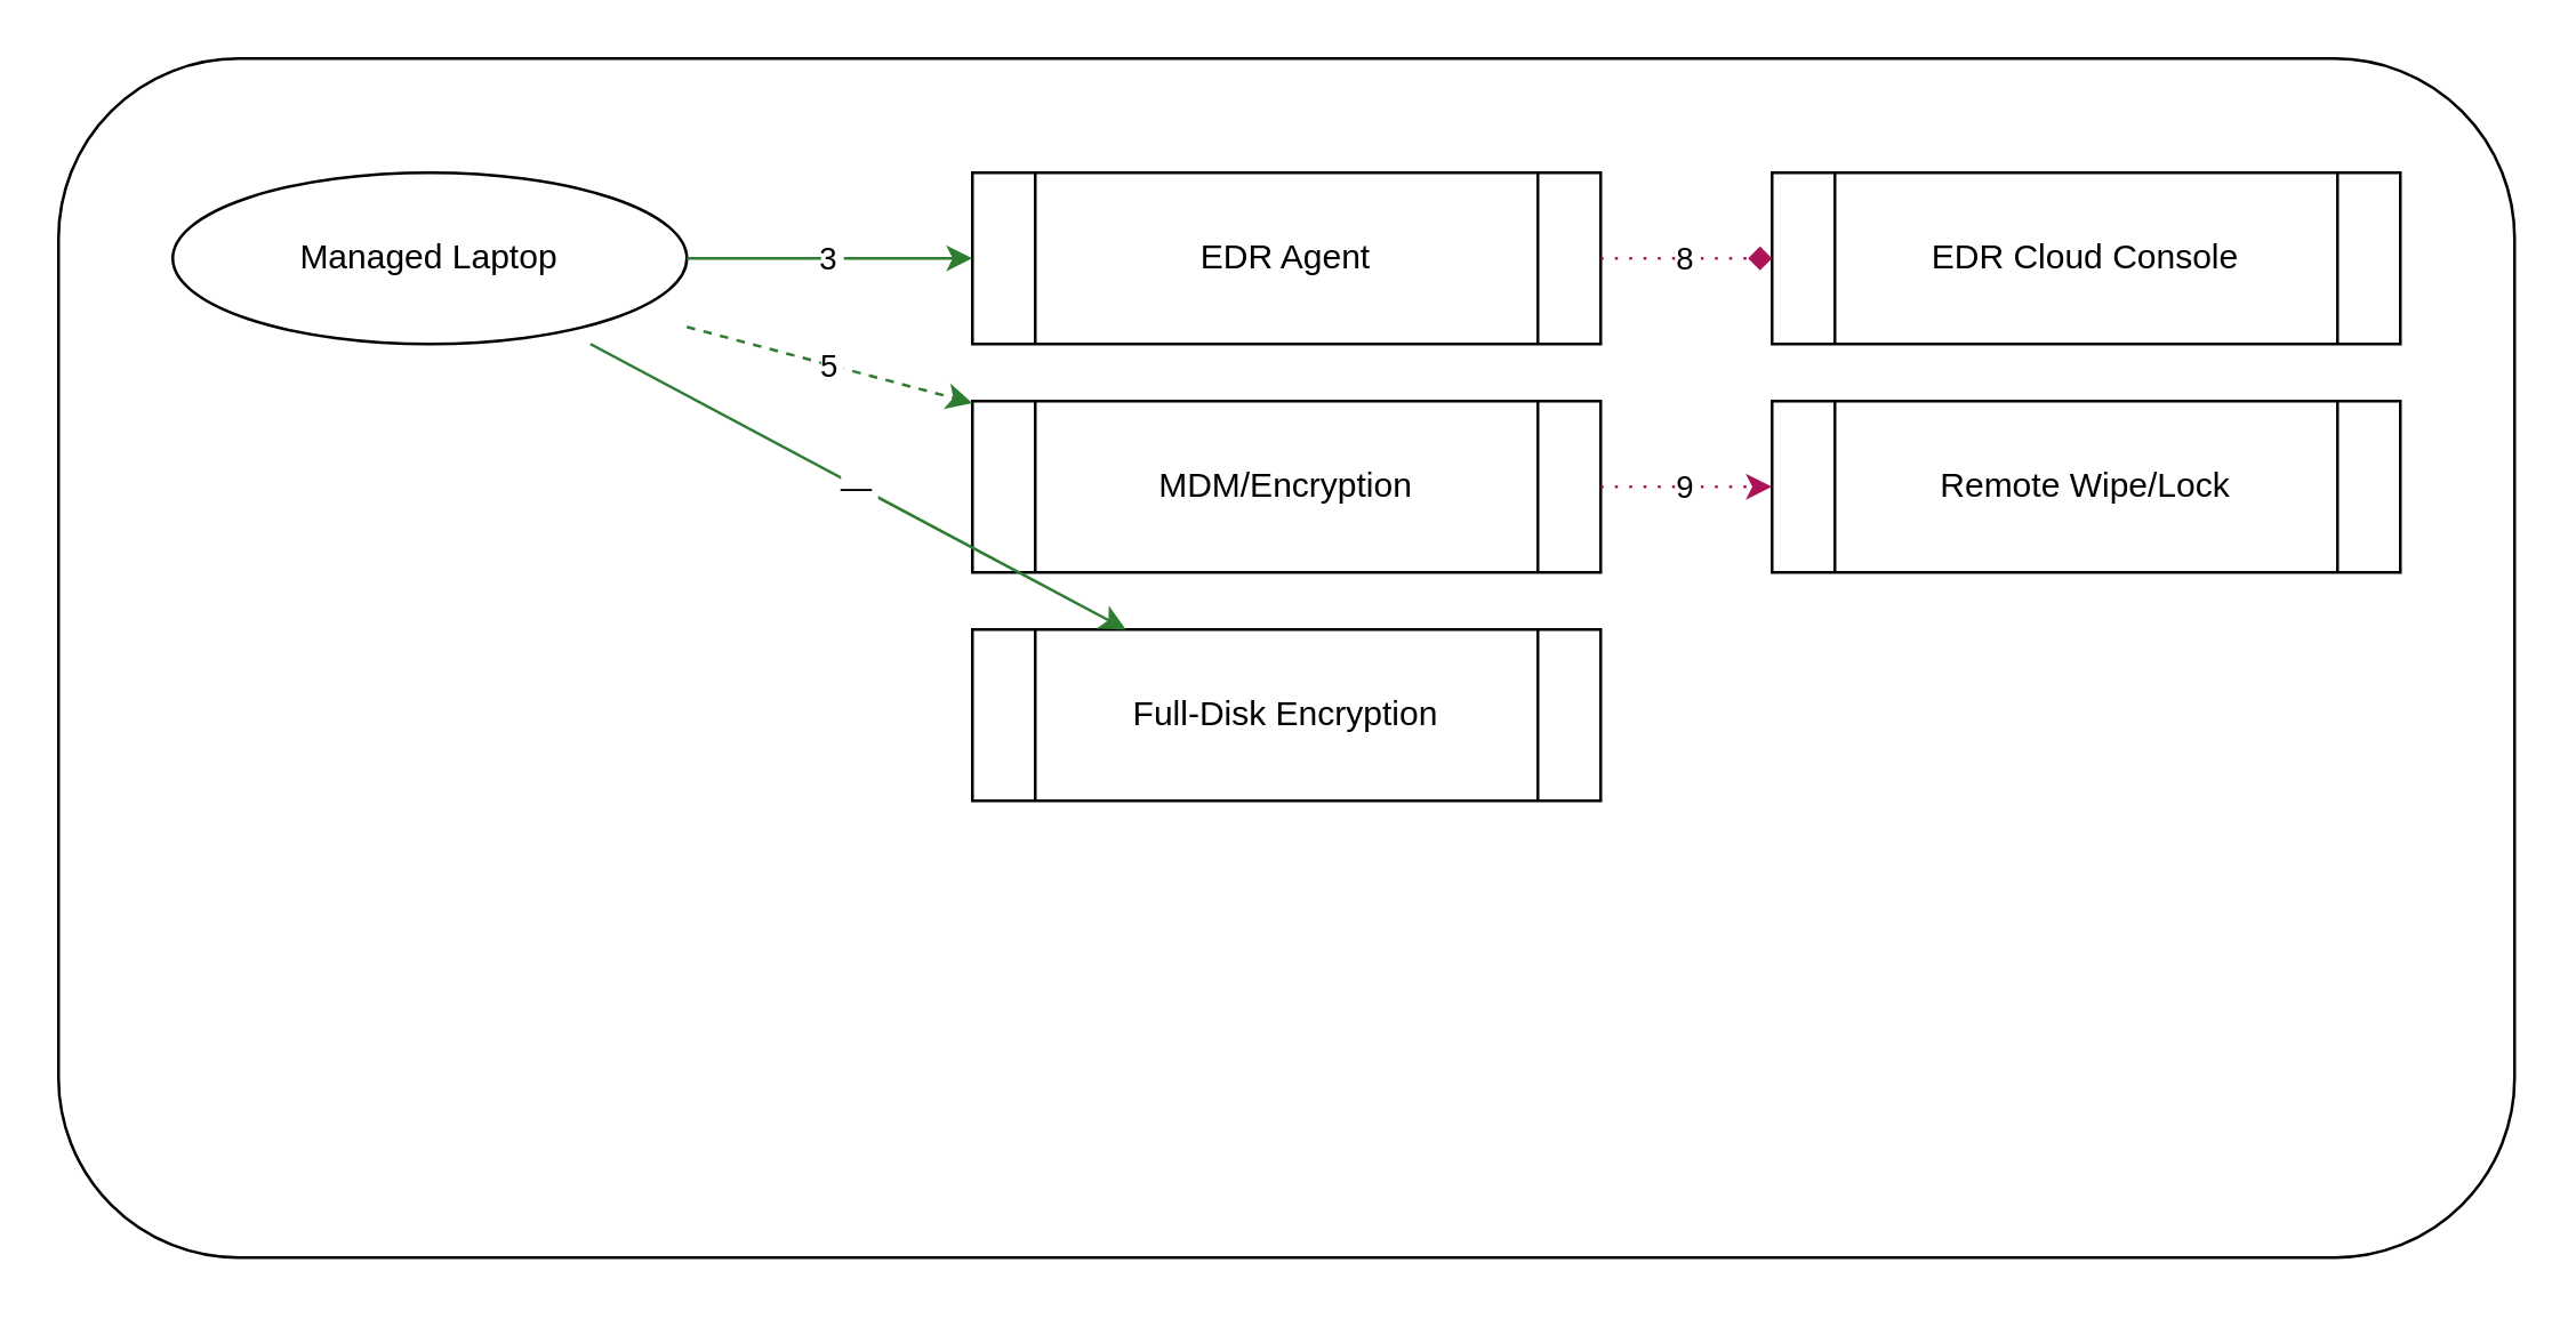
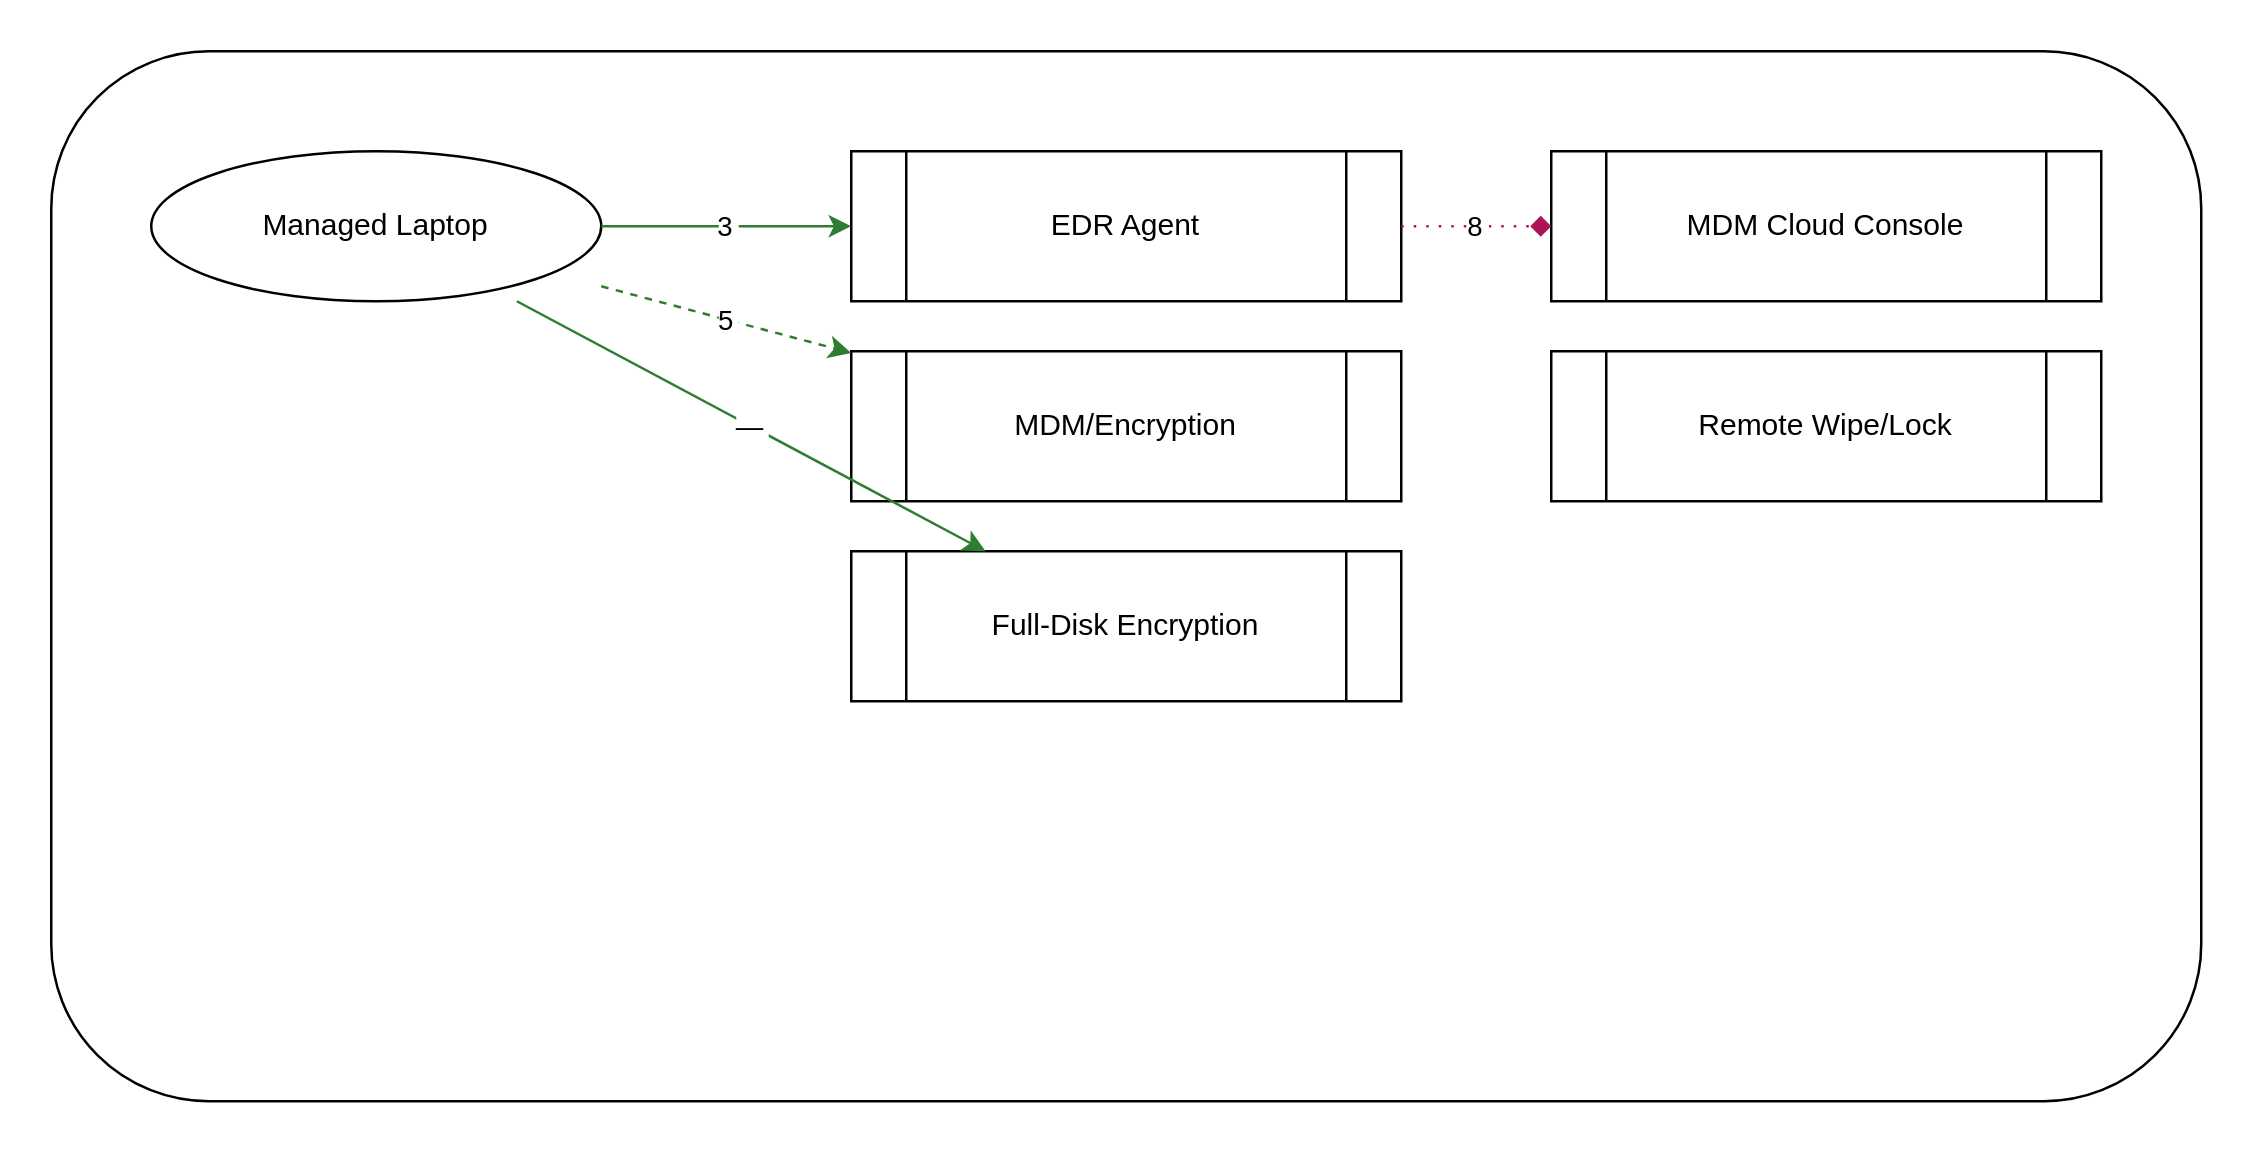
  <mxCell id="0" />
  <mxCell id="1" parent="0" />
  <mxCell id="2" value="Endpoint Security &amp; Management" style="rounded=1;whiteSpace=wrap;html=1;strokeColor:#2e7d32;fillColor:#e8f5e9;" vertex="1" parent="1"><mxGeometry x="20" y="20" width="860" height="420" as="geometry" /></mxCell>
  <mxCell id="3" value="Managed Laptop" style="shape=ellipse;whiteSpace=wrap;html=1;strokeColor:#666;fillColor:#fff;" vertex="1" parent="1"><mxGeometry x="60" y="60" width="180" height="60" as="geometry" /></mxCell>
  <mxCell id="4" value="EDR Agent" style="shape=process;whiteSpace=wrap;html=1;strokeColor:#2e7d32;fillColor:#d9f1dc;" vertex="1" parent="1"><mxGeometry x="340" y="60" width="220" height="60" as="geometry" /></mxCell>
  <mxCell id="5" value="MDM/Encryption" style="shape=process;whiteSpace=wrap;html=1;strokeColor:#2e7d32;fillColor:#d9f1dc;" vertex="1" parent="1"><mxGeometry x="340" y="140" width="220" height="60" as="geometry" /></mxCell>
  <mxCell id="6" value="Full‑Disk Encryption" style="shape=process;whiteSpace=wrap;html=1;strokeColor:#2e7d32;fillColor:#d9f1dc;" vertex="1" parent="1"><mxGeometry x="340" y="220" width="220" height="60" as="geometry" /></mxCell>
- <mxCell id="7" value="EDR Cloud Console" style="shape=process;whiteSpace=wrap;html=1;strokeColor:#ad1457;fillColor:#fce4ec;" vertex="1" parent="1"><mxGeometry x="620" y="60" width="220" height="60" as="geometry" /></mxCell>
+ <mxCell id="7" value="MDM Cloud Console" style="shape=process;whiteSpace=wrap;html=1;strokeColor:#ad1457;fillColor:#fce4ec;" vertex="1" parent="1"><mxGeometry x="620" y="60" width="220" height="60" as="geometry" /></mxCell>
  <mxCell id="8" value="Remote Wipe/Lock" style="shape=process;whiteSpace=wrap;html=1;strokeColor:#ad1457;fillColor:#fce4ec;" vertex="1" parent="1"><mxGeometry x="620" y="140" width="220" height="60" as="geometry" /></mxCell>
  <mxCell id="9" edge="1" parent="1" source="3" target="4" value="3" style="dashed=0;endArrow=classic;strokeColor=#2e7d32;"><mxGeometry relative="1" as="geometry" /></mxCell>
  <mxCell id="10" edge="1" parent="1" source="3" target="5" value="5" style="dashed=1;endArrow=classic;strokeColor=#2e7d32;"><mxGeometry relative="1" as="geometry" /></mxCell>
  <mxCell id="11" edge="1" parent="1" source="3" target="6" value="—" style="endArrow=classic;strokeColor=#2e7d32;"><mxGeometry relative="1" as="geometry" /></mxCell>
  <mxCell id="12" edge="1" parent="1" source="4" target="7" value="8" style="dashed=1;dashPattern=1 4;endArrow=diamond;strokeColor=#ad1457;"><mxGeometry relative="1" as="geometry" /></mxCell>
- <mxCell id="13" edge="1" parent="1" source="5" target="8" value="9" style="dashed=1;dashPattern=1 4;endArrow=classic;strokeColor=#ad1457;"><mxGeometry relative="1" as="geometry" /></mxCell>
